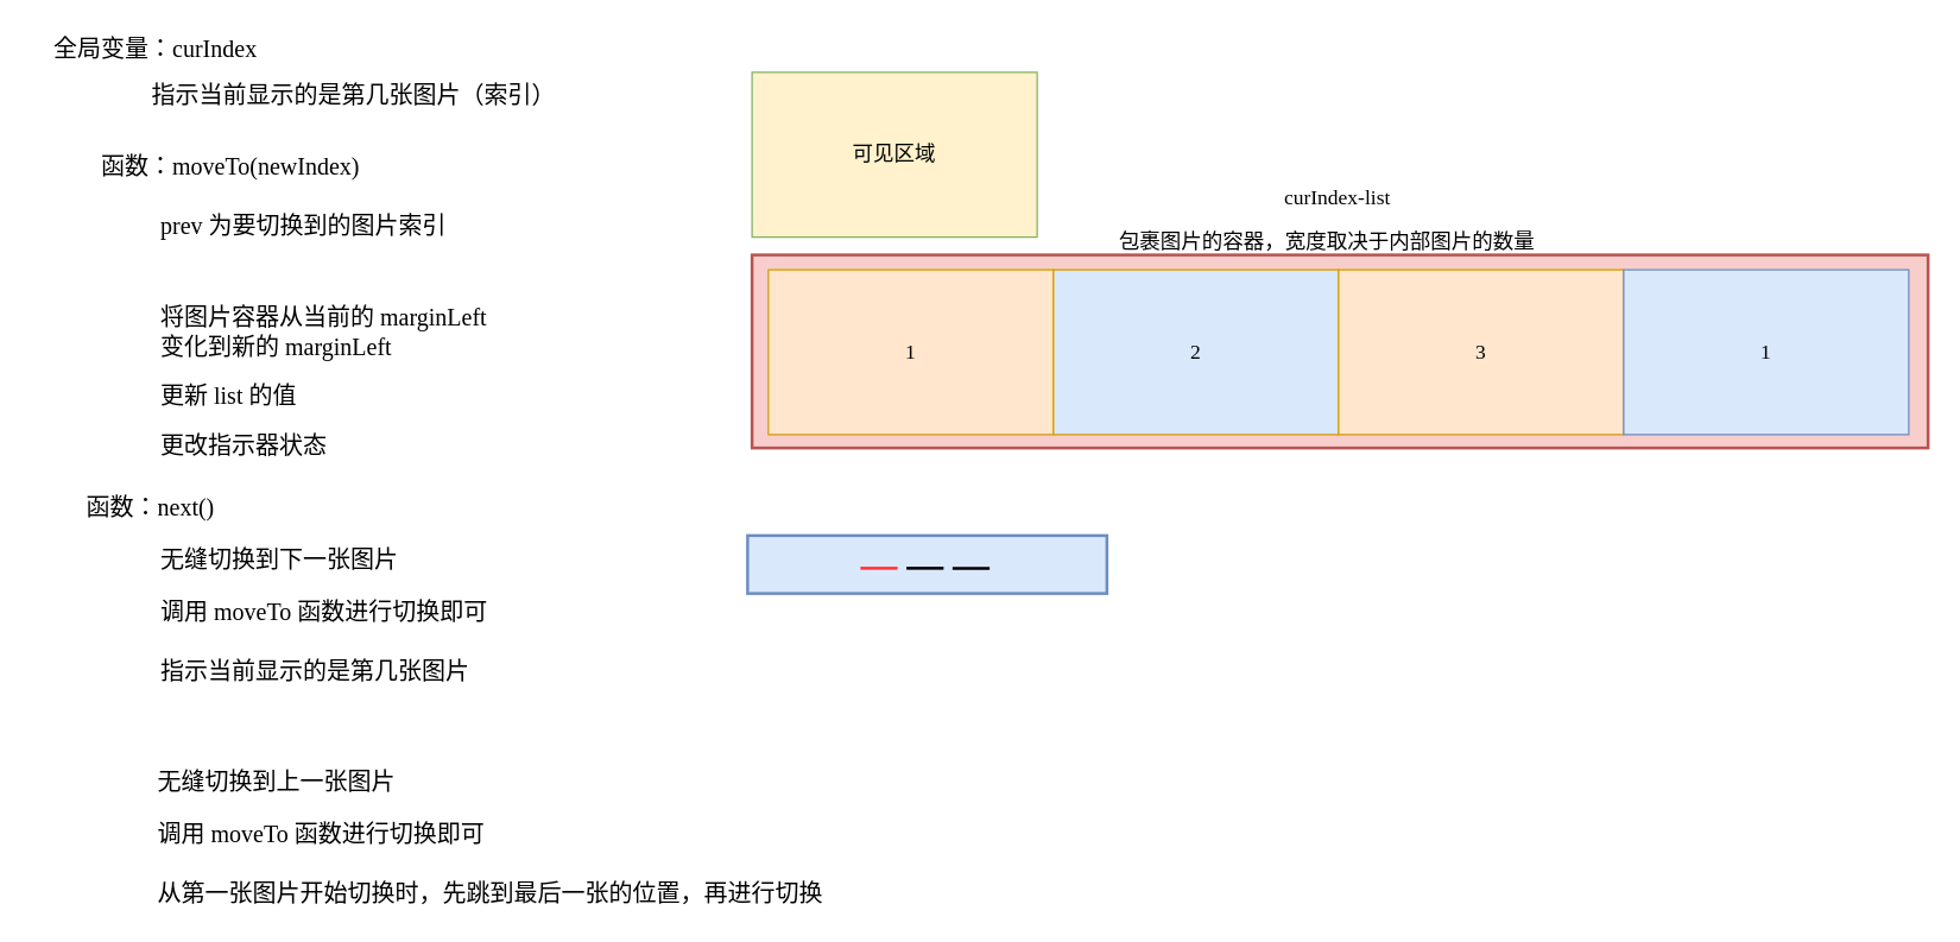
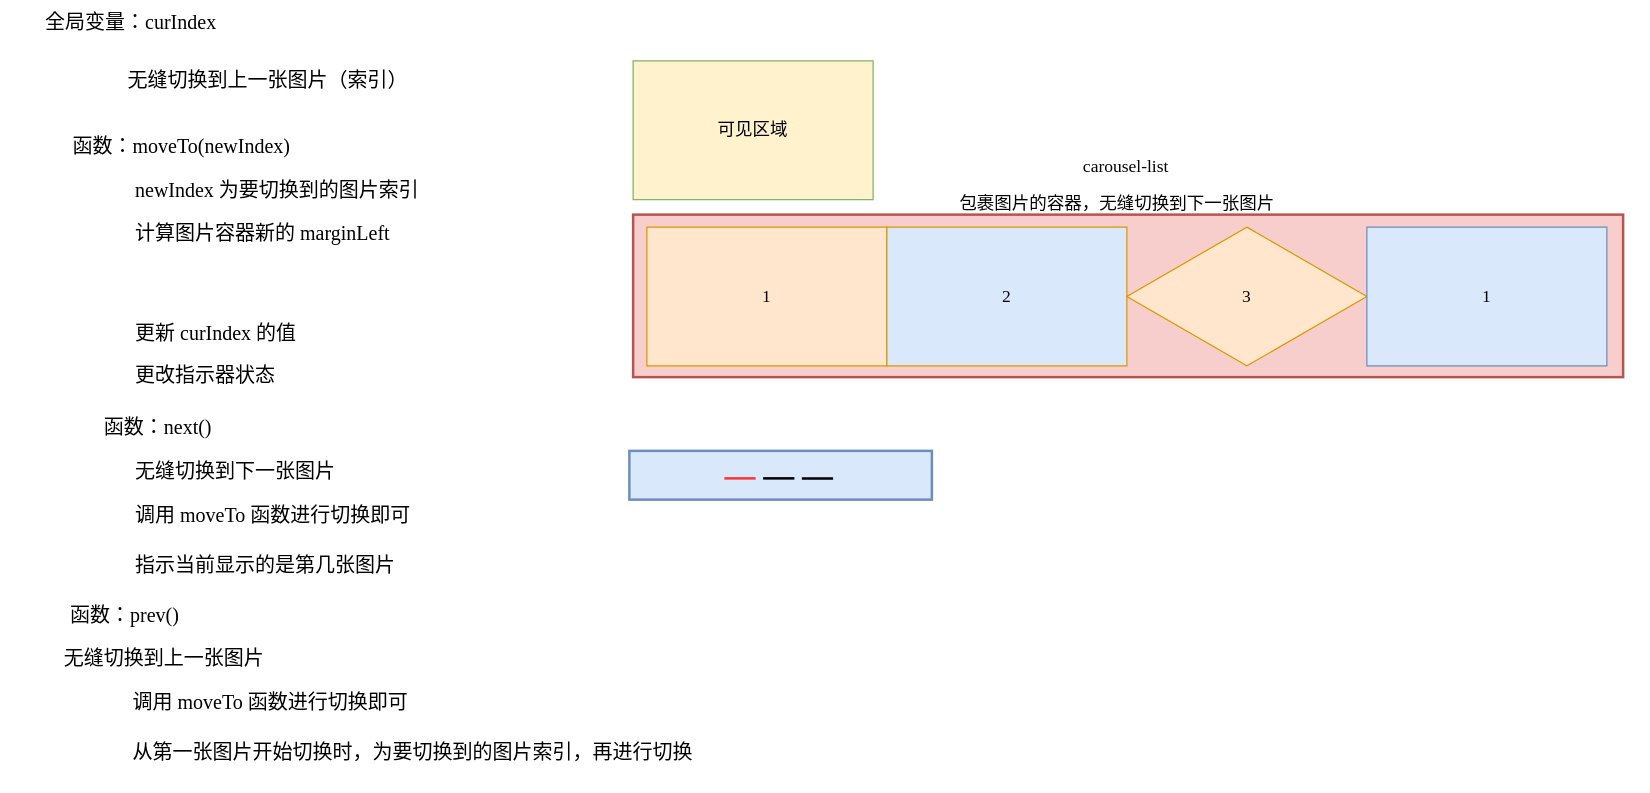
  <mxCell id="0" />
  <mxCell id="1" parent="0" />
- <mxCell id="2" value="curIndex-list" style="text;html=1;align=center;verticalAlign=middle;resizable=0;points=[];autosize=1;strokeColor=none;fontFamily=Roboto Mono;fontSize=14;" parent="1" vertex="1"><mxGeometry x="840" y="122" width="119" height="21" as="geometry" /></mxCell>
- <mxCell id="3" value="包裹图片的容器，宽度取决于内部图片的数量" style="text;html=1;align=center;verticalAlign=middle;resizable=0;points=[];autosize=1;strokeColor=none;fontFamily=Roboto Mono;fontSize=14;" parent="1" vertex="1"><mxGeometry x="748" y="152" width="290" height="21" as="geometry" /></mxCell>
- <mxCell id="4" value="函数：moveTo(newIndex)" style="text;html=1;align=left;verticalAlign=middle;resizable=0;points=[];autosize=1;strokeColor=none;fontFamily=Roboto Mono;fontSize=16;" parent="1" vertex="1"><mxGeometry x="66" y="99" width="212" height="23" as="geometry" /></mxCell>
- <mxCell id="5" value="prev 为要切换到的图片索引" style="text;html=1;align=left;verticalAlign=middle;resizable=0;points=[];autosize=1;strokeColor=none;fontFamily=Roboto Mono;fontSize=16;" parent="1" vertex="1"><mxGeometry x="106" y="139" width="256" height="23" as="geometry" /></mxCell>
- <mxCell id="7" value="将图片容器从当前的 marginLeft &lt;br&gt;变化到新的 marginLeft" style="text;html=1;align=left;verticalAlign=middle;resizable=0;points=[];autosize=1;strokeColor=none;fontFamily=Roboto Mono;fontSize=16;" parent="1" vertex="1"><mxGeometry x="106" y="202" width="260" height="42" as="geometry" /></mxCell>
+ <mxCell id="2" value="carousel-list" style="text;html=1;align=center;verticalAlign=middle;resizable=0;points=[];autosize=1;strokeColor=none;fontFamily=Roboto Mono;fontSize=14;" parent="1" vertex="1"><mxGeometry x="840" y="122" width="119" height="21" as="geometry" /></mxCell>
+ <mxCell id="3" value="包裹图片的容器，无缝切换到下一张图片" style="text;html=1;align=center;verticalAlign=middle;resizable=0;points=[];autosize=1;strokeColor=none;fontFamily=Roboto Mono;fontSize=14;" parent="1" vertex="1"><mxGeometry x="748" y="152" width="290" height="21" as="geometry" /></mxCell>
+ <mxCell id="4" value="函数：moveTo(newIndex)" style="text;html=1;align=left;verticalAlign=middle;resizable=0;points=[];autosize=1;strokeColor=none;fontFamily=Roboto Mono;fontSize=16;" parent="1" vertex="1"><mxGeometry x="56" y="104" width="212" height="23" as="geometry" /></mxCell>
+ <mxCell id="5" value="newIndex 为要切换到的图片索引" style="text;html=1;align=left;verticalAlign=middle;resizable=0;points=[];autosize=1;strokeColor=none;fontFamily=Roboto Mono;fontSize=16;" parent="1" vertex="1"><mxGeometry x="106" y="139" width="256" height="23" as="geometry" /></mxCell>
+ <mxCell id="6" value="计算图片容器新的 marginLeft" style="text;html=1;align=left;verticalAlign=middle;resizable=0;points=[];autosize=1;strokeColor=none;fontFamily=Roboto Mono;fontSize=16;" parent="1" vertex="1"><mxGeometry x="106" y="174" width="244" height="23" as="geometry" /></mxCell>
  <mxCell id="8" value="可见区域" style="rounded=0;whiteSpace=wrap;html=1;fillColor=#fff2cc;strokeColor=#82b366;fontFamily=Roboto Mono;fontSize=14;verticalAlign=middle;" parent="1" vertex="1"><mxGeometry x="506" y="48" width="192" height="111" as="geometry" /></mxCell>
- <mxCell id="9" value="全局变量：curIndex" style="text;html=1;align=center;verticalAlign=middle;resizable=0;points=[];autosize=1;strokeColor=none;fontSize=16;labelBackgroundColor=none;fontFamily=Roboto Mono;" parent="1" vertex="1"><mxGeometry x="20" y="20" width="167" height="23" as="geometry" /></mxCell>
- <mxCell id="10" value="指示当前显示的是第几张图片（索引）" style="text;html=1;align=left;verticalAlign=middle;resizable=0;points=[];autosize=1;strokeColor=none;fontSize=16;fontFamily=Roboto Mono;fontColor=#000000;" parent="1" vertex="1"><mxGeometry x="100" y="51" width="282" height="23" as="geometry" /></mxCell>
+ <mxCell id="9" value="全局变量：curIndex" style="text;html=1;align=center;verticalAlign=middle;resizable=0;points=[];autosize=1;strokeColor=none;fontSize=16;labelBackgroundColor=none;fontFamily=Roboto Mono;" parent="1" vertex="1"><mxGeometry x="20" y="5" width="167" height="23" as="geometry" /></mxCell>
+ <mxCell id="10" value="无缝切换到上一张图片（索引）" style="text;html=1;align=left;verticalAlign=middle;resizable=0;points=[];autosize=1;strokeColor=none;fontSize=16;fontFamily=Roboto Mono;fontColor=#000000;" parent="1" vertex="1"><mxGeometry x="100" y="51" width="282" height="23" as="geometry" /></mxCell>
  <mxCell id="11" value="" style="rounded=0;whiteSpace=wrap;html=1;fontFamily=Roboto Mono;fontSize=14;strokeColor=#6c8ebf;strokeWidth=2;fillColor=#dae8fc;verticalAlign=middle;" parent="1" vertex="1"><mxGeometry x="503" y="360" width="242" height="39" as="geometry" /></mxCell>
  <mxCell id="12" value="" style="endArrow=none;html=1;fontFamily=Roboto Mono;fontSize=14;strokeWidth=2;verticalAlign=top;strokeColor=#FF3333;" parent="1" edge="1"><mxGeometry width="50" height="50" relative="1" as="geometry"><mxPoint x="579" y="382" as="sourcePoint" /><mxPoint x="604" y="382" as="targetPoint" /></mxGeometry></mxCell>
  <mxCell id="13" value="" style="endArrow=none;html=1;fontFamily=Roboto Mono;fontSize=14;strokeWidth=2;verticalAlign=top;" parent="1" edge="1"><mxGeometry width="50" height="50" relative="1" as="geometry"><mxPoint x="610" y="382" as="sourcePoint" /><mxPoint x="635" y="382" as="targetPoint" /></mxGeometry></mxCell>
  <mxCell id="14" value="" style="endArrow=none;html=1;fontFamily=Roboto Mono;fontSize=14;strokeWidth=2;verticalAlign=top;fillColor=#f8cecc;" parent="1" edge="1"><mxGeometry width="50" height="50" relative="1" as="geometry"><mxPoint x="641" y="382" as="sourcePoint" /><mxPoint x="666" y="382" as="targetPoint" /></mxGeometry></mxCell>
- <mxCell id="15" value="更新 list 的值" style="text;html=1;align=left;verticalAlign=middle;resizable=0;points=[];autosize=1;strokeColor=none;fontFamily=Roboto Mono;fontSize=16;" parent="1" vertex="1"><mxGeometry x="106" y="254" width="170" height="23" as="geometry" /></mxCell>
+ <mxCell id="15" value="更新 curIndex 的值" style="text;html=1;align=left;verticalAlign=middle;resizable=0;points=[];autosize=1;strokeColor=none;fontFamily=Roboto Mono;fontSize=16;" parent="1" vertex="1"><mxGeometry x="106" y="254" width="170" height="23" as="geometry" /></mxCell>
  <mxCell id="16" value="更改指示器状态" style="text;html=1;align=left;verticalAlign=middle;resizable=0;points=[];autosize=1;strokeColor=none;fontFamily=Roboto Mono;fontSize=16;" parent="1" vertex="1"><mxGeometry x="106" y="287" width="122" height="23" as="geometry" /></mxCell>
- <mxCell id="17" value="函数：next()" style="text;html=1;align=left;verticalAlign=middle;resizable=0;points=[];autosize=1;strokeColor=none;fontFamily=Roboto Mono;fontSize=16;" parent="1" vertex="1"><mxGeometry x="56" y="329" width="116" height="23" as="geometry" /></mxCell>
+ <mxCell id="17" value="函数：next()" style="text;html=1;align=left;verticalAlign=middle;resizable=0;points=[];autosize=1;strokeColor=none;fontFamily=Roboto Mono;fontSize=16;" parent="1" vertex="1"><mxGeometry x="81" y="329" width="116" height="23" as="geometry" /></mxCell>
  <mxCell id="18" value="无缝切换到下一张图片" style="text;html=1;align=left;verticalAlign=middle;resizable=0;points=[];autosize=1;strokeColor=none;fontFamily=Roboto Mono;fontSize=16;" parent="1" vertex="1"><mxGeometry x="106" y="364" width="170" height="23" as="geometry" /></mxCell>
  <mxCell id="19" value="调用 moveTo 函数进行切换即可" style="text;html=1;align=left;verticalAlign=middle;resizable=0;points=[];autosize=1;strokeColor=none;fontFamily=Roboto Mono;fontSize=16;" parent="1" vertex="1"><mxGeometry x="106" y="399" width="247" height="23" as="geometry" /></mxCell>
  <mxCell id="20" value="指示当前显示的是第几张图片" style="text;html=1;align=left;verticalAlign=middle;resizable=0;points=[];autosize=1;strokeColor=none;fontFamily=Roboto Mono;fontSize=16;" parent="1" vertex="1"><mxGeometry x="106" y="439" width="282" height="23" as="geometry" /></mxCell>
- <mxCell id="22" value="无缝切换到上一张图片" style="text;html=1;align=left;verticalAlign=middle;resizable=0;points=[];autosize=1;strokeColor=none;fontFamily=Roboto Mono;fontSize=16;" parent="1" vertex="1"><mxGeometry x="104" y="514" width="170" height="23" as="geometry" /></mxCell>
+ <mxCell id="21" value="函数：prev()" style="text;html=1;align=left;verticalAlign=middle;resizable=0;points=[];autosize=1;strokeColor=none;fontFamily=Roboto Mono;fontSize=16;" parent="1" vertex="1"><mxGeometry x="54" y="479" width="116" height="23" as="geometry" /></mxCell>
+ <mxCell id="22" value="无缝切换到上一张图片" style="text;html=1;align=left;verticalAlign=middle;resizable=0;points=[];autosize=1;strokeColor=none;fontFamily=Roboto Mono;fontSize=16;" parent="1" vertex="1"><mxGeometry x="49" y="514" width="170" height="23" as="geometry" /></mxCell>
  <mxCell id="23" value="调用 moveTo 函数进行切换即可" style="text;html=1;align=left;verticalAlign=middle;resizable=0;points=[];autosize=1;strokeColor=none;fontFamily=Roboto Mono;fontSize=16;" parent="1" vertex="1"><mxGeometry x="104" y="549" width="247" height="23" as="geometry" /></mxCell>
- <mxCell id="24" value="从第一张图片开始切换时，先跳到最后一张的位置，再进行切换" style="text;html=1;align=left;verticalAlign=middle;resizable=0;points=[];autosize=1;strokeColor=none;fontFamily=Roboto Mono;fontSize=16;" parent="1" vertex="1"><mxGeometry x="104" y="589" width="458" height="23" as="geometry" /></mxCell>
+ <mxCell id="24" value="从第一张图片开始切换时，为要切换到的图片索引，再进行切换" style="text;html=1;align=left;verticalAlign=middle;resizable=0;points=[];autosize=1;strokeColor=none;fontFamily=Roboto Mono;fontSize=16;" parent="1" vertex="1"><mxGeometry x="104" y="589" width="458" height="23" as="geometry" /></mxCell>
  <mxCell id="25" value="" style="group" parent="1" vertex="1" connectable="0"><mxGeometry x="506" y="171" width="792" height="130" as="geometry" /></mxCell>
  <mxCell id="26" value="" style="rounded=0;whiteSpace=wrap;html=1;fontFamily=Roboto Mono;fontSize=14;strokeColor=#b85450;strokeWidth=2;fillColor=#f8cecc;verticalAlign=top;" parent="25" vertex="1"><mxGeometry width="792" height="130" as="geometry" /></mxCell>
  <mxCell id="27" value="1" style="rounded=0;whiteSpace=wrap;html=1;fillColor=#ffe6cc;strokeColor=#d79b00;fontFamily=Roboto Mono;fontSize=14;verticalAlign=middle;" parent="25" vertex="1"><mxGeometry x="11" y="10" width="192" height="111" as="geometry" /></mxCell>
  <mxCell id="28" value="2" style="rounded=0;whiteSpace=wrap;html=1;fillColor=#dae8fc;strokeColor=#d79b00;fontFamily=Roboto Mono;fontSize=14;verticalAlign=middle;" parent="25" vertex="1"><mxGeometry x="203" y="10" width="192" height="111" as="geometry" /></mxCell>
- <mxCell id="29" value="&lt;span&gt;3&lt;/span&gt;" style="rounded=0;whiteSpace=wrap;html=1;fillColor=#ffe6cc;strokeColor=#d79b00;fontFamily=Roboto Mono;fontSize=14;verticalAlign=middle;" parent="25" vertex="1"><mxGeometry x="395" y="10" width="192" height="111" as="geometry" /></mxCell>
+ <mxCell id="29" value="&lt;span&gt;3&lt;/span&gt;" style="rhombus;whiteSpace=wrap;html=1;fillColor=#ffe6cc;strokeColor=#d79b00;fontFamily=Roboto Mono;fontSize=14;verticalAlign=middle;" parent="25" vertex="1"><mxGeometry x="395" y="10" width="192" height="111" as="geometry" /></mxCell>
  <mxCell id="30" value="&lt;span&gt;1&lt;/span&gt;" style="rounded=0;whiteSpace=wrap;html=1;fillColor=#dae8fc;strokeColor=#6c8ebf;fontFamily=Roboto Mono;fontSize=14;verticalAlign=middle;" parent="25" vertex="1"><mxGeometry x="587" y="10" width="192" height="111" as="geometry" /></mxCell>
